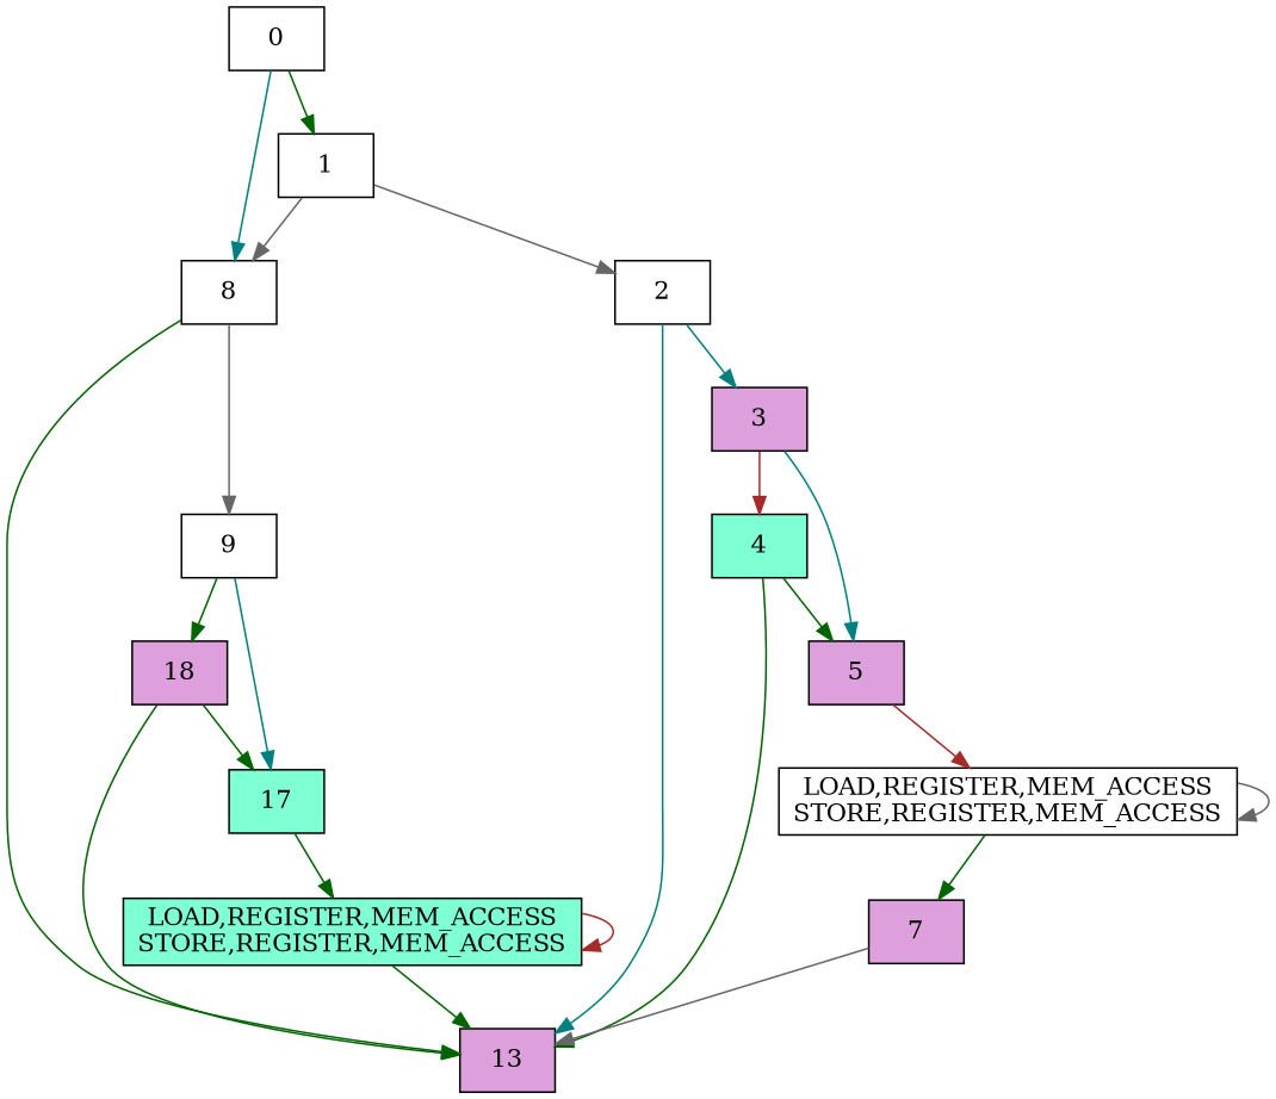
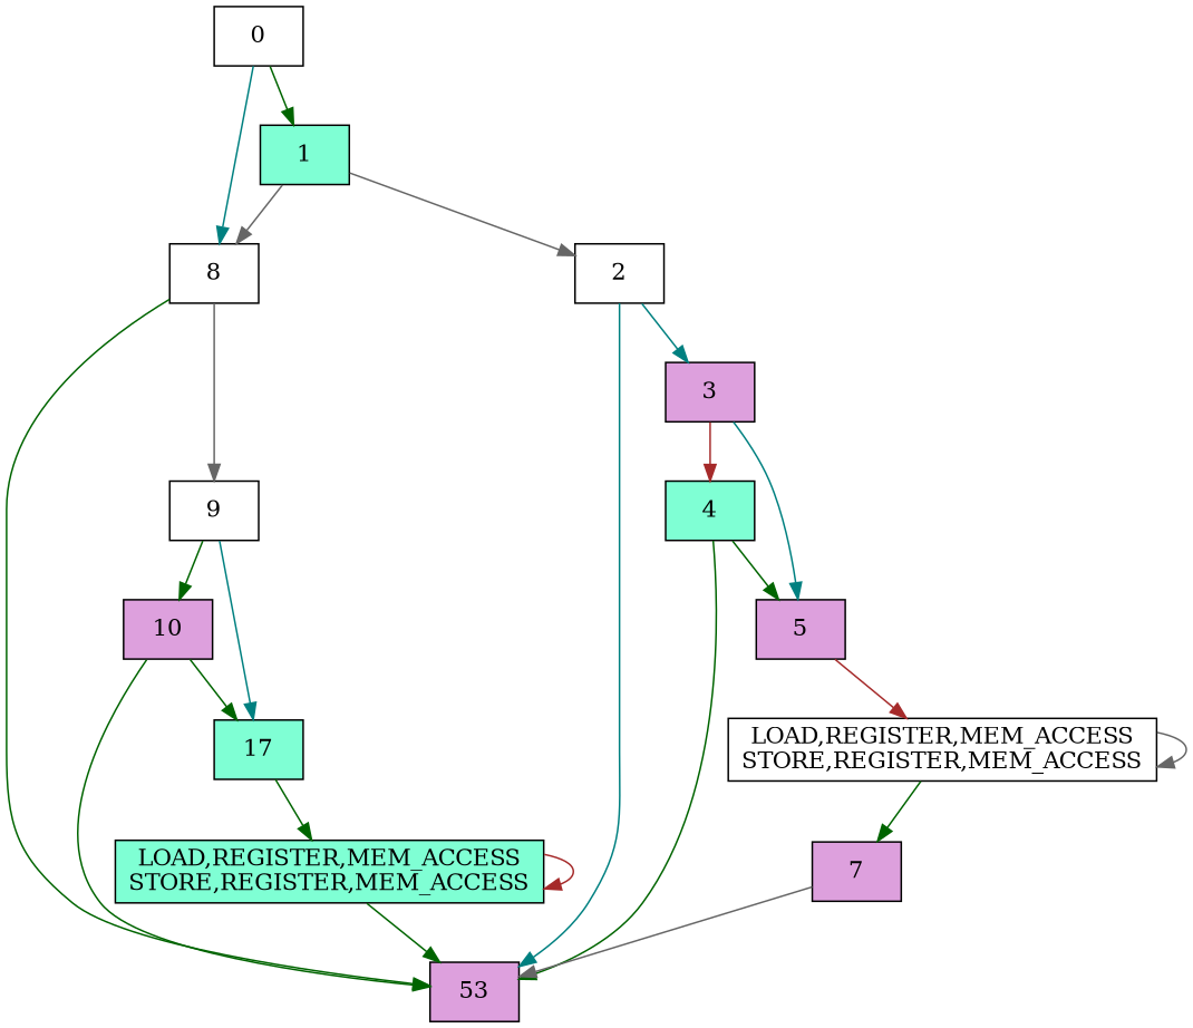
  digraph {
    node [fillcolor=white shape=box style=filled]
    edge [color=darkgreen]
    0
-   1
+   1 [fillcolor=aquamarine]
    8
    2
-   13 [fillcolor=plum]
+   13 [fillcolor=plum label=53]
    9
    3 [fillcolor=plum]
    4 [fillcolor=aquamarine]
    5 [fillcolor=plum]
    n10 [label="LOAD,REGISTER,MEM_ACCESS\nSTORE,REGISTER,MEM_ACCESS"]
    7 [fillcolor=plum]
-   10 [fillcolor=plum label=18]
+   10 [fillcolor=plum]
    n13 [fillcolor=aquamarine label=17]
    n14 [fillcolor=aquamarine label="LOAD,REGISTER,MEM_ACCESS\nSTORE,REGISTER,MEM_ACCESS"]
    0 -> 1
    0 -> 8 [color=teal]
    1 -> 8 [color=gray40]
    1 -> 2 [color=gray40]
    8 -> 13
    8 -> 9 [color=gray40]
    2 -> 13 [color=teal]
    2 -> 3 [color=teal]
    9 -> 10
    9 -> n13 [color=teal]
    3 -> 4 [color=brown]
    3 -> 5 [color=teal]
    4 -> 13
    4 -> 5
    5 -> n10 [color=brown]
    n10 -> n10 [color=gray40]
    n10 -> 7
    7 -> 13 [color=gray40]
    10 -> 13
    10 -> n13
    n13 -> n14
    n14 -> 13
    n14 -> n14 [color=brown]
  }
